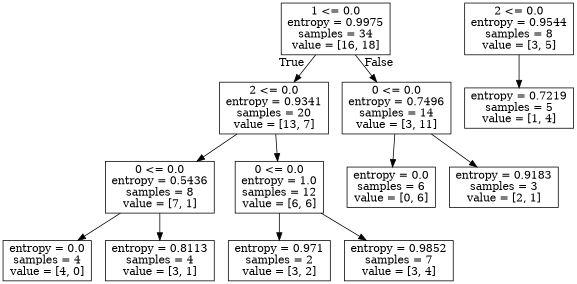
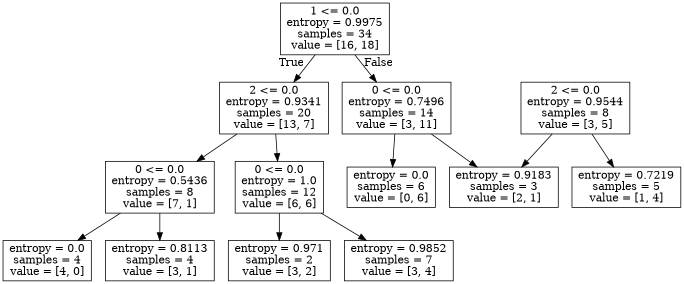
  digraph {
    node [shape=box]
    n1 [label="1 <= 0.0\nentropy = 0.9975\nsamples = 34\nvalue = [16, 18]"]
    n2 [label="2 <= 0.0\nentropy = 0.9341\nsamples = 20\nvalue = [13, 7]"]
    n3 [label="0 <= 0.0\nentropy = 0.7496\nsamples = 14\nvalue = [3, 11]"]
    n4 [label="0 <= 0.0\nentropy = 0.5436\nsamples = 8\nvalue = [7, 1]"]
    n5 [label="0 <= 0.0\nentropy = 1.0\nsamples = 12\nvalue = [6, 6]"]
    n6 [label="entropy = 0.0\nsamples = 6\nvalue = [0, 6]"]
    n7 [label="entropy = 0.9183\nsamples = 3\nvalue = [2, 1]"]
    n8 [label="entropy = 0.0\nsamples = 4\nvalue = [4, 0]"]
    n9 [label="entropy = 0.8113\nsamples = 4\nvalue = [3, 1]"]
    n10 [label="entropy = 0.971\nsamples = 2\nvalue = [3, 2]"]
    n11 [label="entropy = 0.9852\nsamples = 7\nvalue = [3, 4]"]
    n12 [label="2 <= 0.0\nentropy = 0.9544\nsamples = 8\nvalue = [3, 5]"]
    n13 [label="entropy = 0.7219\nsamples = 5\nvalue = [1, 4]"]
    n1 -> n2 [headlabel=True labelangle=45 labeldistance=2.5]
    n1 -> n3 [headlabel=False labelangle=-45 labeldistance=2.5]
    n2 -> n4
    n2 -> n5
    n3 -> n6
    n3 -> n7
    n4 -> n8
    n4 -> n9
    n5 -> n10
    n5 -> n11
+   n12 -> n7
    n12 -> n13
  }
